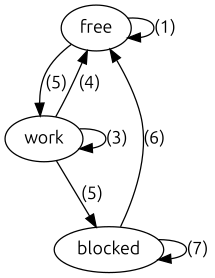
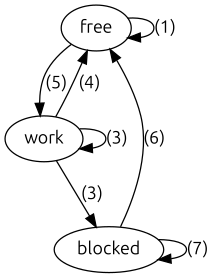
  digraph {
    fontname=Ubuntu
    rankdir=TB
    node [fontname=Ubuntu]
    edge [fontname=Ubuntu]
    free
    work
    blocked
    free -> free [label="(1)"]
    free -> work [label="(5)"]
    work -> free [label="(4)"]
    work -> work [label="(3)"]
-   work -> blocked [label="(5)"]
+   work -> blocked [label="(3)"]
    blocked -> free [label="(6)"]
    blocked -> blocked [label="(7)"]
  }
